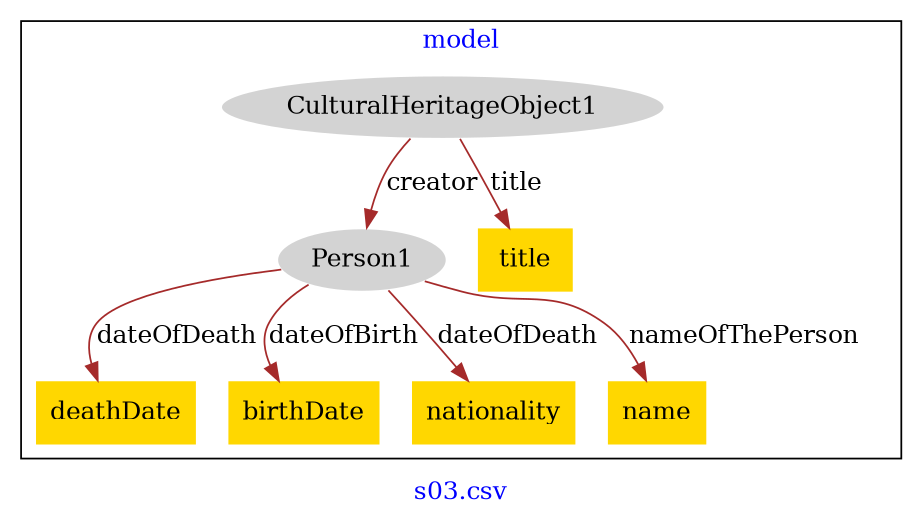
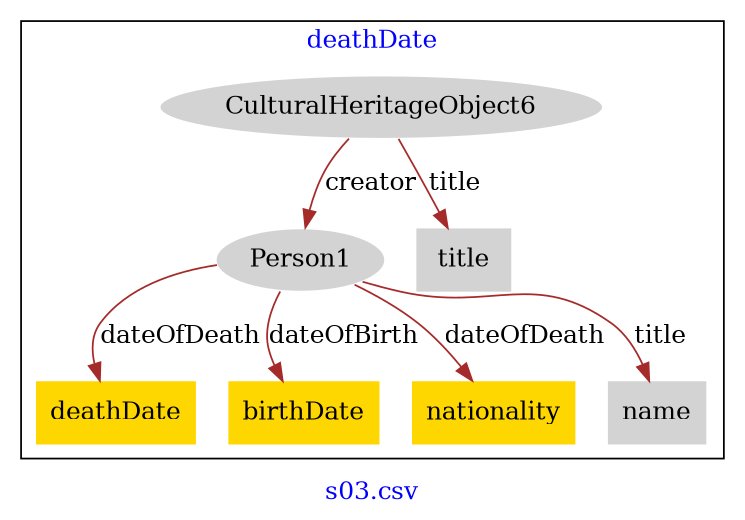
  digraph {
    fontcolor=blue
    label="s03.csv"
    remincross=true
    node [fillcolor=gold style=filled shape=plaintext]
    edge [color=brown fontcolor=black]
-   n1 [color=white fillcolor=lightgray label=CulturalHeritageObject1 shape=""]
+   n1 [color=white fillcolor=lightgray label=CulturalHeritageObject6 shape=""]
    n2 [color=white fillcolor=lightgray label=Person1 shape=""]
    n3 [label=deathDate]
    n4 [label=birthDate]
    n5 [label=nationality]
-   n6 [label=name]
-   n7 [label=title]
+   n6 [fillcolor=lightgray label=name]
+   n7 [fillcolor=lightgray label=title]
    subgraph cluster_1 {
-     label=model
+     label=deathDate
      n1
      n2
      n3
      n4
      n5
      n6
      n7
    }
    n1 -> n2 [label=creator]
    n1 -> n7 [label=title]
    n2 -> n3 [label=dateOfDeath]
    n2 -> n4 [label=dateOfBirth]
    n2 -> n5 [label=dateOfDeath]
-   n2 -> n6 [label=nameOfThePerson]
+   n2 -> n6 [label=title]
  }
